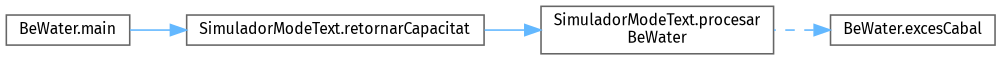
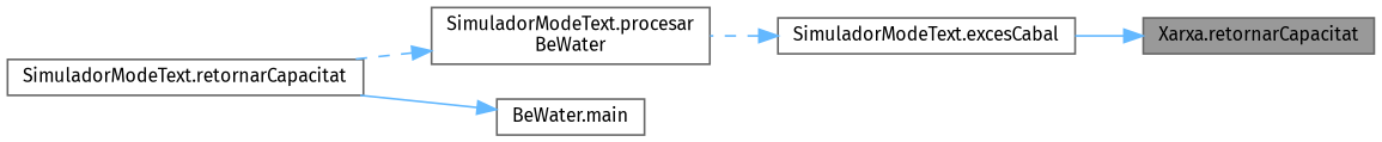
  digraph {
    fontname="Fira Sans"
    rankdir=RL
    node [color=grey40 fillcolor=white fontname="Fira Sans" fontsize=10 shape=box style=filled]
    edge [color=steelblue1 dir=back fontname="Fira Sans" fontsize=10 labelfontname=Helvetica labelfontsize=10 style=solid]
-   n2 [height=0.2 label="BeWater.excesCabal" width=0.4]
+   n1 [color=gray40 fillcolor=grey60 fontcolor=black height=0.2 label="Xarxa.retornarCapacitat" width=0.4]
+   n2 [height=0.2 label="SimuladorModeText.excesCabal" width=0.4]
    n3 [height=0.2 label="SimuladorModeText.procesar\lBeWater" width=0.4]
    n4 [height=0.2 label="SimuladorModeText.retornarCapacitat" width=0.4]
    n5 [height=0.2 label="BeWater.main" width=0.4]
+   n1 -> n2
    n2 -> n3 [style=dashed]
-   n3 -> n4
-   n4 -> n5
+   n3 -> n4 [style=dashed]
+   n5 -> n4
  }
